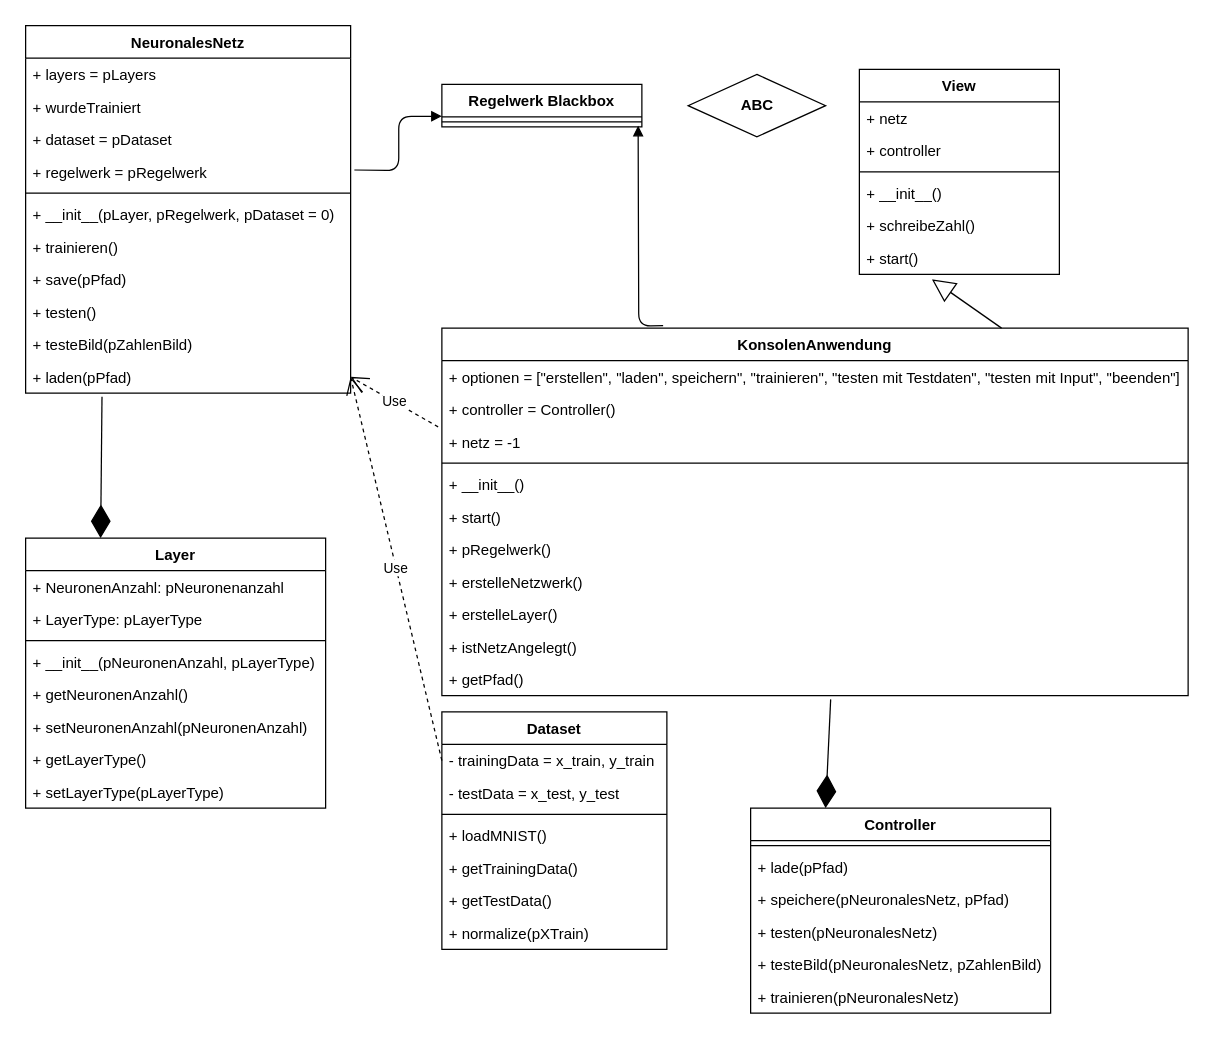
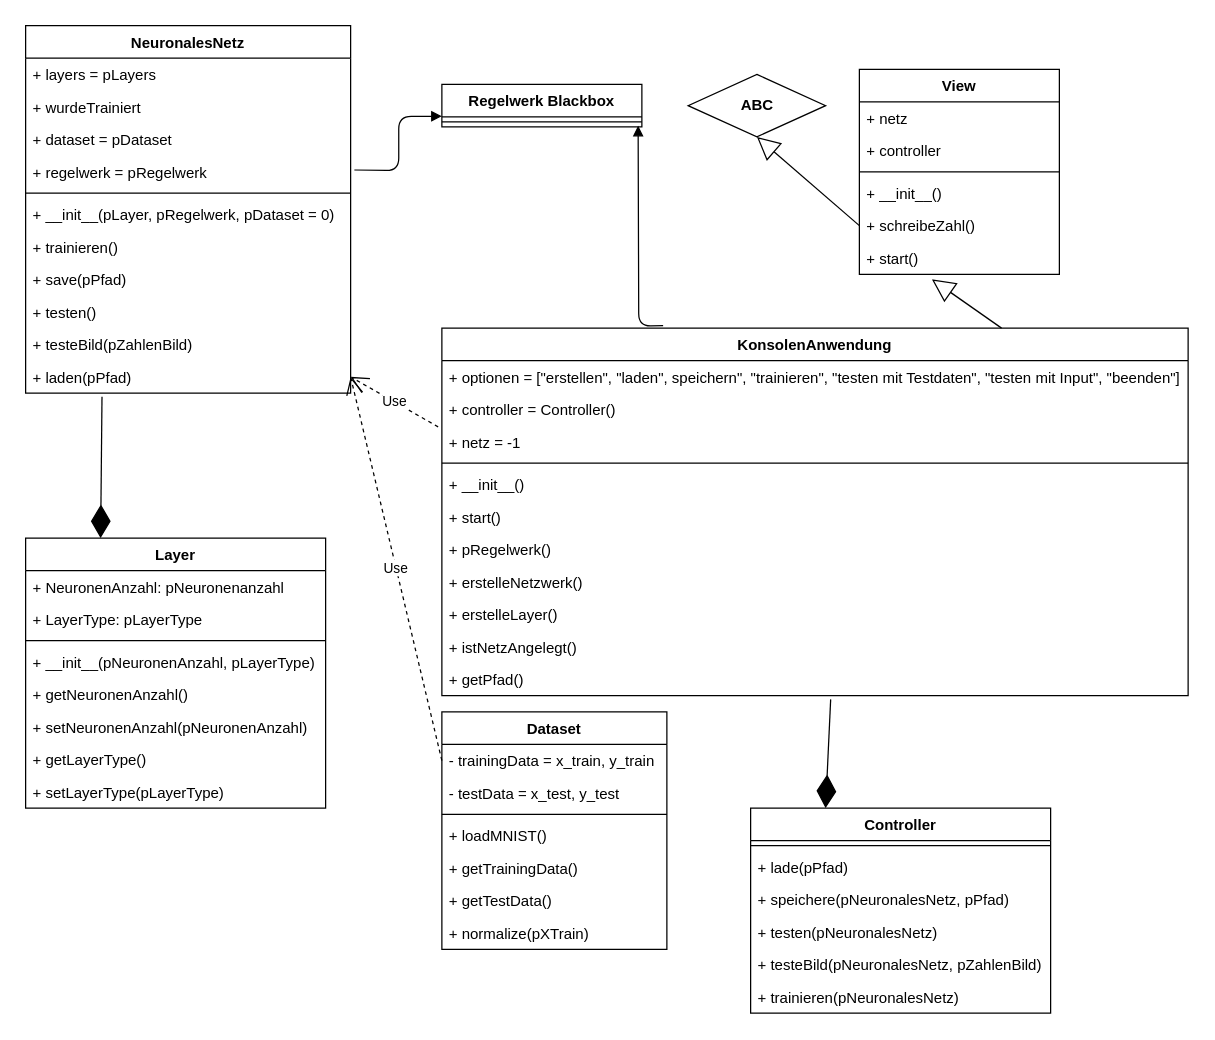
  <mxCell id="0" />
  <mxCell id="1" parent="0" />
  <mxCell id="2" value="NeuronalesNetz" style="swimlane;fontStyle=1;align=center;verticalAlign=top;childLayout=stackLayout;horizontal=1;startSize=26;horizontalStack=0;resizeParent=1;resizeParentMax=0;resizeLast=0;collapsible=1;marginBottom=0;" parent="1" vertex="1"><mxGeometry width="260" height="294" as="geometry" x="20" y="20" /></mxCell>
  <mxCell id="3" value="+ layers = pLayers" style="text;strokeColor=none;fillColor=none;align=left;verticalAlign=top;spacingLeft=4;spacingRight=4;overflow=hidden;rotatable=0;points=[[0,0.5],[1,0.5]];portConstraint=eastwest;" parent="2" vertex="1"><mxGeometry y="26" width="260" height="26" as="geometry" /></mxCell>
  <mxCell id="4" value="+ wurdeTrainiert" style="text;strokeColor=none;fillColor=none;align=left;verticalAlign=top;spacingLeft=4;spacingRight=4;overflow=hidden;rotatable=0;points=[[0,0.5],[1,0.5]];portConstraint=eastwest;" parent="2" vertex="1"><mxGeometry y="52" width="260" height="26" as="geometry" /></mxCell>
  <mxCell id="5" value="+ dataset = pDataset" style="text;strokeColor=none;fillColor=none;align=left;verticalAlign=top;spacingLeft=4;spacingRight=4;overflow=hidden;rotatable=0;points=[[0,0.5],[1,0.5]];portConstraint=eastwest;" parent="2" vertex="1"><mxGeometry y="78" width="260" height="26" as="geometry" /></mxCell>
  <mxCell id="6" value="+ regelwerk = pRegelwerk" style="text;strokeColor=none;fillColor=none;align=left;verticalAlign=top;spacingLeft=4;spacingRight=4;overflow=hidden;rotatable=0;points=[[0,0.5],[1,0.5]];portConstraint=eastwest;" parent="2" vertex="1"><mxGeometry y="104" width="260" height="26" as="geometry" /></mxCell>
  <mxCell id="7" value="" style="line;strokeWidth=1;fillColor=none;align=left;verticalAlign=middle;spacingTop=-1;spacingLeft=3;spacingRight=3;rotatable=0;labelPosition=right;points=[];portConstraint=eastwest;" parent="2" vertex="1"><mxGeometry y="130" width="260" height="8" as="geometry" /></mxCell>
  <mxCell id="8" value="+ __init__(pLayer, pRegelwerk, pDataset = 0)" style="text;strokeColor=none;fillColor=none;align=left;verticalAlign=top;spacingLeft=4;spacingRight=4;overflow=hidden;rotatable=0;points=[[0,0.5],[1,0.5]];portConstraint=eastwest;" parent="2" vertex="1"><mxGeometry y="138" width="260" height="26" as="geometry" /></mxCell>
  <mxCell id="9" value="+ trainieren()" style="text;strokeColor=none;fillColor=none;align=left;verticalAlign=top;spacingLeft=4;spacingRight=4;overflow=hidden;rotatable=0;points=[[0,0.5],[1,0.5]];portConstraint=eastwest;" parent="2" vertex="1"><mxGeometry y="164" width="260" height="26" as="geometry" /></mxCell>
  <mxCell id="10" value="+ save(pPfad)" style="text;strokeColor=none;fillColor=none;align=left;verticalAlign=top;spacingLeft=4;spacingRight=4;overflow=hidden;rotatable=0;points=[[0,0.5],[1,0.5]];portConstraint=eastwest;" parent="2" vertex="1"><mxGeometry y="190" width="260" height="26" as="geometry" /></mxCell>
  <mxCell id="11" value="+ testen()" style="text;strokeColor=none;fillColor=none;align=left;verticalAlign=top;spacingLeft=4;spacingRight=4;overflow=hidden;rotatable=0;points=[[0,0.5],[1,0.5]];portConstraint=eastwest;" parent="2" vertex="1"><mxGeometry y="216" width="260" height="26" as="geometry" /></mxCell>
  <mxCell id="12" value="+ testeBild(pZahlenBild)" style="text;strokeColor=none;fillColor=none;align=left;verticalAlign=top;spacingLeft=4;spacingRight=4;overflow=hidden;rotatable=0;points=[[0,0.5],[1,0.5]];portConstraint=eastwest;" vertex="1" parent="2"><mxGeometry y="242" width="260" height="26" as="geometry" /></mxCell>
  <mxCell id="13" value="+ laden(pPfad)" style="text;strokeColor=none;fillColor=none;align=left;verticalAlign=top;spacingLeft=4;spacingRight=4;overflow=hidden;rotatable=0;points=[[0,0.5],[1,0.5]];portConstraint=eastwest;" parent="2" vertex="1"><mxGeometry y="268" width="260" height="26" as="geometry" /></mxCell>
  <mxCell id="14" value="Layer" style="swimlane;fontStyle=1;align=center;verticalAlign=top;childLayout=stackLayout;horizontal=1;startSize=26;horizontalStack=0;resizeParent=1;resizeParentMax=0;resizeLast=0;collapsible=1;marginBottom=0;" parent="1" vertex="1"><mxGeometry y="430" width="240" height="216" as="geometry" x="20" /></mxCell>
  <mxCell id="15" value="+ NeuronenAnzahl: pNeuronenanzahl" style="text;strokeColor=none;fillColor=none;align=left;verticalAlign=top;spacingLeft=4;spacingRight=4;overflow=hidden;rotatable=0;points=[[0,0.5],[1,0.5]];portConstraint=eastwest;" parent="14" vertex="1"><mxGeometry y="26" width="240" height="26" as="geometry" /></mxCell>
  <mxCell id="16" value="+ LayerType: pLayerType" style="text;strokeColor=none;fillColor=none;align=left;verticalAlign=top;spacingLeft=4;spacingRight=4;overflow=hidden;rotatable=0;points=[[0,0.5],[1,0.5]];portConstraint=eastwest;" parent="14" vertex="1"><mxGeometry y="52" width="240" height="26" as="geometry" /></mxCell>
  <mxCell id="17" value="" style="line;strokeWidth=1;fillColor=none;align=left;verticalAlign=middle;spacingTop=-1;spacingLeft=3;spacingRight=3;rotatable=0;labelPosition=right;points=[];portConstraint=eastwest;" parent="14" vertex="1"><mxGeometry y="78" width="240" height="8" as="geometry" /></mxCell>
  <mxCell id="18" value="+ __init__(pNeuronenAnzahl, pLayerType)" style="text;strokeColor=none;fillColor=none;align=left;verticalAlign=top;spacingLeft=4;spacingRight=4;overflow=hidden;rotatable=0;points=[[0,0.5],[1,0.5]];portConstraint=eastwest;" parent="14" vertex="1"><mxGeometry y="86" width="240" height="26" as="geometry" /></mxCell>
  <mxCell id="19" value="+ getNeuronenAnzahl()" style="text;strokeColor=none;fillColor=none;align=left;verticalAlign=top;spacingLeft=4;spacingRight=4;overflow=hidden;rotatable=0;points=[[0,0.5],[1,0.5]];portConstraint=eastwest;" parent="14" vertex="1"><mxGeometry y="112" width="240" height="26" as="geometry" /></mxCell>
  <mxCell id="20" value="+ setNeuronenAnzahl(pNeuronenAnzahl)" style="text;strokeColor=none;fillColor=none;align=left;verticalAlign=top;spacingLeft=4;spacingRight=4;overflow=hidden;rotatable=0;points=[[0,0.5],[1,0.5]];portConstraint=eastwest;" parent="14" vertex="1"><mxGeometry y="138" width="240" height="26" as="geometry" /></mxCell>
  <mxCell id="21" value="+ getLayerType()" style="text;strokeColor=none;fillColor=none;align=left;verticalAlign=top;spacingLeft=4;spacingRight=4;overflow=hidden;rotatable=0;points=[[0,0.5],[1,0.5]];portConstraint=eastwest;" parent="14" vertex="1"><mxGeometry y="164" width="240" height="26" as="geometry" /></mxCell>
  <mxCell id="22" value="+ setLayerType(pLayerType)" style="text;strokeColor=none;fillColor=none;align=left;verticalAlign=top;spacingLeft=4;spacingRight=4;overflow=hidden;rotatable=0;points=[[0,0.5],[1,0.5]];portConstraint=eastwest;" parent="14" vertex="1"><mxGeometry y="190" width="240" height="26" as="geometry" /></mxCell>
  <mxCell id="23" value="" style="endArrow=diamondThin;endFill=1;endSize=24;html=1;entryX=0.25;entryY=0;entryDx=0;entryDy=0;exitX=0.235;exitY=1.115;exitDx=0;exitDy=0;exitPerimeter=0;" parent="1" source="13" target="14" edge="1"><mxGeometry width="160" relative="1" as="geometry"><mxPoint x="420" y="100" as="sourcePoint" /><mxPoint x="580" y="100" as="targetPoint" /></mxGeometry></mxCell>
  <mxCell id="24" value="Regelwerk Blackbox" style="swimlane;fontStyle=1;align=center;verticalAlign=top;childLayout=stackLayout;horizontal=1;startSize=26;horizontalStack=0;resizeParent=1;resizeParentMax=0;resizeLast=0;collapsible=1;marginBottom=0;" parent="1" vertex="1"><mxGeometry x="353" y="67" width="160" height="34" as="geometry" /></mxCell>
  <mxCell id="25" value="" style="line;strokeWidth=1;fillColor=none;align=left;verticalAlign=middle;spacingTop=-1;spacingLeft=3;spacingRight=3;rotatable=0;labelPosition=right;points=[];portConstraint=eastwest;" parent="24" vertex="1"><mxGeometry y="26" width="160" height="8" as="geometry" /></mxCell>
  <mxCell id="26" value="" style="endArrow=block;endFill=1;html=1;edgeStyle=orthogonalEdgeStyle;align=left;verticalAlign=top;entryX=0;entryY=0.75;entryDx=0;entryDy=0;" parent="24" target="24" edge="1"><mxGeometry x="-1" relative="1" as="geometry"><mxPoint x="-70" y="68.5" as="sourcePoint" /><mxPoint y="73" as="targetPoint" /></mxGeometry></mxCell>
  <mxCell id="27" value="" style="resizable=0;html=1;align=left;verticalAlign=bottom;labelBackgroundColor=#ffffff;fontSize=10;" parent="26" connectable="0" vertex="1"><mxGeometry x="-1" relative="1" as="geometry" /></mxCell>
  <mxCell id="28" value="" style="endArrow=block;endFill=1;html=1;edgeStyle=orthogonalEdgeStyle;align=left;verticalAlign=top;exitX=0.973;exitY=0;exitDx=0;exitDy=0;exitPerimeter=0;" parent="1" edge="1"><mxGeometry x="-1" relative="1" as="geometry"><mxPoint x="530" y="260" as="sourcePoint" /><mxPoint x="510" y="100" as="targetPoint" /></mxGeometry></mxCell>
  <mxCell id="29" value="Use" style="endArrow=open;endSize=12;dashed=1;html=1;entryX=1;entryY=0.5;entryDx=0;entryDy=0;exitX=0;exitY=0.5;exitDx=0;exitDy=0;" parent="1" target="13" edge="1"><mxGeometry width="160" relative="1" as="geometry"><mxPoint x="350" y="341" as="sourcePoint" /><mxPoint x="350" y="330" as="targetPoint" /></mxGeometry></mxCell>
  <mxCell id="30" value="Dataset" style="swimlane;fontStyle=1;align=center;verticalAlign=top;childLayout=stackLayout;horizontal=1;startSize=26;horizontalStack=0;resizeParent=1;resizeParentMax=0;resizeLast=0;collapsible=1;marginBottom=0;" parent="1" vertex="1"><mxGeometry x="353" y="569" width="180" height="190" as="geometry" /></mxCell>
  <mxCell id="31" value="- trainingData = x_train, y_train" style="text;strokeColor=none;fillColor=none;align=left;verticalAlign=top;spacingLeft=4;spacingRight=4;overflow=hidden;rotatable=0;points=[[0,0.5],[1,0.5]];portConstraint=eastwest;" parent="30" vertex="1"><mxGeometry y="26" width="180" height="26" as="geometry" /></mxCell>
  <mxCell id="32" value="- testData = x_test, y_test" style="text;strokeColor=none;fillColor=none;align=left;verticalAlign=top;spacingLeft=4;spacingRight=4;overflow=hidden;rotatable=0;points=[[0,0.5],[1,0.5]];portConstraint=eastwest;" parent="30" vertex="1"><mxGeometry y="52" width="180" height="26" as="geometry" /></mxCell>
  <mxCell id="33" value="" style="line;strokeWidth=1;fillColor=none;align=left;verticalAlign=middle;spacingTop=-1;spacingLeft=3;spacingRight=3;rotatable=0;labelPosition=right;points=[];portConstraint=eastwest;" parent="30" vertex="1"><mxGeometry y="78" width="180" height="8" as="geometry" /></mxCell>
  <mxCell id="34" value="+ loadMNIST()" style="text;strokeColor=none;fillColor=none;align=left;verticalAlign=top;spacingLeft=4;spacingRight=4;overflow=hidden;rotatable=0;points=[[0,0.5],[1,0.5]];portConstraint=eastwest;" parent="30" vertex="1"><mxGeometry y="86" width="180" height="26" as="geometry" /></mxCell>
  <mxCell id="35" value="+ getTrainingData()" style="text;strokeColor=none;fillColor=none;align=left;verticalAlign=top;spacingLeft=4;spacingRight=4;overflow=hidden;rotatable=0;points=[[0,0.5],[1,0.5]];portConstraint=eastwest;" parent="30" vertex="1"><mxGeometry y="112" width="180" height="26" as="geometry" /></mxCell>
  <mxCell id="36" value="+ getTestData()" style="text;strokeColor=none;fillColor=none;align=left;verticalAlign=top;spacingLeft=4;spacingRight=4;overflow=hidden;rotatable=0;points=[[0,0.5],[1,0.5]];portConstraint=eastwest;" parent="30" vertex="1"><mxGeometry y="138" width="180" height="26" as="geometry" /></mxCell>
  <mxCell id="37" value="+ normalize(pXTrain)" style="text;strokeColor=none;fillColor=none;align=left;verticalAlign=top;spacingLeft=4;spacingRight=4;overflow=hidden;rotatable=0;points=[[0,0.5],[1,0.5]];portConstraint=eastwest;" parent="30" vertex="1"><mxGeometry y="164" width="180" height="26" as="geometry" /></mxCell>
  <mxCell id="38" value="Use" style="endArrow=open;endSize=12;dashed=1;html=1;entryX=1;entryY=0.5;entryDx=0;entryDy=0;exitX=0;exitY=0.5;exitDx=0;exitDy=0;" parent="1" source="31" target="13" edge="1"><mxGeometry width="160" relative="1" as="geometry"><mxPoint x="350" y="480" as="sourcePoint" /><mxPoint x="510" y="480" as="targetPoint" /></mxGeometry></mxCell>
  <mxCell id="39" value="KonsolenAnwendung" style="swimlane;fontStyle=1;align=center;verticalAlign=top;childLayout=stackLayout;horizontal=1;startSize=26;horizontalStack=0;resizeParent=1;resizeParentMax=0;resizeLast=0;collapsible=1;marginBottom=0;" parent="1" vertex="1"><mxGeometry x="353" y="262" width="597" height="294" as="geometry" /></mxCell>
  <mxCell id="40" value="+ optionen = [&quot;erstellen&quot;, &quot;laden&quot;, speichern&quot;, &quot;trainieren&quot;, &quot;testen mit Testdaten&quot;, &quot;testen mit Input&quot;, &quot;beenden&quot;]" style="text;strokeColor=none;fillColor=none;align=left;verticalAlign=top;spacingLeft=4;spacingRight=4;overflow=hidden;rotatable=0;points=[[0,0.5],[1,0.5]];portConstraint=eastwest;" parent="39" vertex="1"><mxGeometry y="26" width="597" height="26" as="geometry" /></mxCell>
  <mxCell id="41" value="+ controller = Controller()" style="text;strokeColor=none;fillColor=none;align=left;verticalAlign=top;spacingLeft=4;spacingRight=4;overflow=hidden;rotatable=0;points=[[0,0.5],[1,0.5]];portConstraint=eastwest;" parent="39" vertex="1"><mxGeometry y="52" width="597" height="26" as="geometry" /></mxCell>
  <mxCell id="42" value="+ netz = -1" style="text;strokeColor=none;fillColor=none;align=left;verticalAlign=top;spacingLeft=4;spacingRight=4;overflow=hidden;rotatable=0;points=[[0,0.5],[1,0.5]];portConstraint=eastwest;" parent="39" vertex="1"><mxGeometry y="78" width="597" height="26" as="geometry" /></mxCell>
  <mxCell id="43" value="" style="line;strokeWidth=1;fillColor=none;align=left;verticalAlign=middle;spacingTop=-1;spacingLeft=3;spacingRight=3;rotatable=0;labelPosition=right;points=[];portConstraint=eastwest;" parent="39" vertex="1"><mxGeometry y="104" width="597" height="8" as="geometry" /></mxCell>
  <mxCell id="44" value="+ __init__()" style="text;strokeColor=none;fillColor=none;align=left;verticalAlign=top;spacingLeft=4;spacingRight=4;overflow=hidden;rotatable=0;points=[[0,0.5],[1,0.5]];portConstraint=eastwest;" parent="39" vertex="1"><mxGeometry y="112" width="597" height="26" as="geometry" /></mxCell>
  <mxCell id="45" value="+ start()" style="text;strokeColor=none;fillColor=none;align=left;verticalAlign=top;spacingLeft=4;spacingRight=4;overflow=hidden;rotatable=0;points=[[0,0.5],[1,0.5]];portConstraint=eastwest;" parent="39" vertex="1"><mxGeometry y="138" width="597" height="26" as="geometry" /></mxCell>
  <mxCell id="46" value="+ pRegelwerk()" style="text;strokeColor=none;fillColor=none;align=left;verticalAlign=top;spacingLeft=4;spacingRight=4;overflow=hidden;rotatable=0;points=[[0,0.5],[1,0.5]];portConstraint=eastwest;" parent="39" vertex="1"><mxGeometry y="164" width="597" height="26" as="geometry" /></mxCell>
  <mxCell id="47" value="+ erstelleNetzwerk()" style="text;strokeColor=none;fillColor=none;align=left;verticalAlign=top;spacingLeft=4;spacingRight=4;overflow=hidden;rotatable=0;points=[[0,0.5],[1,0.5]];portConstraint=eastwest;" parent="39" vertex="1"><mxGeometry y="190" width="597" height="26" as="geometry" /></mxCell>
  <mxCell id="48" value="+ erstelleLayer()" style="text;strokeColor=none;fillColor=none;align=left;verticalAlign=top;spacingLeft=4;spacingRight=4;overflow=hidden;rotatable=0;points=[[0,0.5],[1,0.5]];portConstraint=eastwest;" parent="39" vertex="1"><mxGeometry y="216" width="597" height="26" as="geometry" /></mxCell>
  <mxCell id="49" value="+ istNetzAngelegt()" style="text;strokeColor=none;fillColor=none;align=left;verticalAlign=top;spacingLeft=4;spacingRight=4;overflow=hidden;rotatable=0;points=[[0,0.5],[1,0.5]];portConstraint=eastwest;" parent="39" vertex="1"><mxGeometry y="242" width="597" height="26" as="geometry" /></mxCell>
  <mxCell id="50" value="+ getPfad()" style="text;strokeColor=none;fillColor=none;align=left;verticalAlign=top;spacingLeft=4;spacingRight=4;overflow=hidden;rotatable=0;points=[[0,0.5],[1,0.5]];portConstraint=eastwest;" parent="39" vertex="1"><mxGeometry y="268" width="597" height="26" as="geometry" /></mxCell>
  <mxCell id="51" value="Controller" style="swimlane;fontStyle=1;align=center;verticalAlign=top;childLayout=stackLayout;horizontal=1;startSize=26;horizontalStack=0;resizeParent=1;resizeParentMax=0;resizeLast=0;collapsible=1;marginBottom=0;" parent="1" vertex="1"><mxGeometry x="600" y="646" width="240" height="164" as="geometry" /></mxCell>
  <mxCell id="52" value="" style="line;strokeWidth=1;fillColor=none;align=left;verticalAlign=middle;spacingTop=-1;spacingLeft=3;spacingRight=3;rotatable=0;labelPosition=right;points=[];portConstraint=eastwest;" parent="51" vertex="1"><mxGeometry y="26" width="240" height="8" as="geometry" /></mxCell>
  <mxCell id="53" value="+ lade(pPfad)" style="text;strokeColor=none;fillColor=none;align=left;verticalAlign=top;spacingLeft=4;spacingRight=4;overflow=hidden;rotatable=0;points=[[0,0.5],[1,0.5]];portConstraint=eastwest;" parent="51" vertex="1"><mxGeometry y="34" width="240" height="26" as="geometry" /></mxCell>
  <mxCell id="54" value="+ speichere(pNeuronalesNetz, pPfad)" style="text;strokeColor=none;fillColor=none;align=left;verticalAlign=top;spacingLeft=4;spacingRight=4;overflow=hidden;rotatable=0;points=[[0,0.5],[1,0.5]];portConstraint=eastwest;" parent="51" vertex="1"><mxGeometry y="60" width="240" height="26" as="geometry" /></mxCell>
  <mxCell id="55" value="+ testen(pNeuronalesNetz)" style="text;strokeColor=none;fillColor=none;align=left;verticalAlign=top;spacingLeft=4;spacingRight=4;overflow=hidden;rotatable=0;points=[[0,0.5],[1,0.5]];portConstraint=eastwest;" parent="51" vertex="1"><mxGeometry y="86" width="240" height="26" as="geometry" /></mxCell>
  <mxCell id="56" value="+ testeBild(pNeuronalesNetz, pZahlenBild)" style="text;strokeColor=none;fillColor=none;align=left;verticalAlign=top;spacingLeft=4;spacingRight=4;overflow=hidden;rotatable=0;points=[[0,0.5],[1,0.5]];portConstraint=eastwest;" vertex="1" parent="51"><mxGeometry y="112" width="240" height="26" as="geometry" /></mxCell>
  <mxCell id="57" value="+ trainieren(pNeuronalesNetz)" style="text;strokeColor=none;fillColor=none;align=left;verticalAlign=top;spacingLeft=4;spacingRight=4;overflow=hidden;rotatable=0;points=[[0,0.5],[1,0.5]];portConstraint=eastwest;" parent="51" vertex="1"><mxGeometry y="138" width="240" height="26" as="geometry" /></mxCell>
  <mxCell id="58" value="" style="endArrow=diamondThin;endFill=1;endSize=24;html=1;exitX=0.521;exitY=1.115;exitDx=0;exitDy=0;exitPerimeter=0;entryX=0.25;entryY=0;entryDx=0;entryDy=0;" parent="1" source="50" target="51" edge="1"><mxGeometry width="160" relative="1" as="geometry"><mxPoint x="540" y="639.5" as="sourcePoint" /><mxPoint x="700" y="639.5" as="targetPoint" /></mxGeometry></mxCell>
  <mxCell id="59" value="View" style="swimlane;fontStyle=1;align=center;verticalAlign=top;childLayout=stackLayout;horizontal=1;startSize=26;horizontalStack=0;resizeParent=1;resizeParentMax=0;resizeLast=0;collapsible=1;marginBottom=0;" vertex="1" parent="1"><mxGeometry x="687" y="55" width="160" height="164" as="geometry" /></mxCell>
  <mxCell id="60" value="+ netz" style="text;strokeColor=none;fillColor=none;align=left;verticalAlign=top;spacingLeft=4;spacingRight=4;overflow=hidden;rotatable=0;points=[[0,0.5],[1,0.5]];portConstraint=eastwest;" vertex="1" parent="59"><mxGeometry y="26" width="160" height="26" as="geometry" /></mxCell>
  <mxCell id="61" value="+ controller" style="text;strokeColor=none;fillColor=none;align=left;verticalAlign=top;spacingLeft=4;spacingRight=4;overflow=hidden;rotatable=0;points=[[0,0.5],[1,0.5]];portConstraint=eastwest;" vertex="1" parent="59"><mxGeometry y="52" width="160" height="26" as="geometry" /></mxCell>
  <mxCell id="62" value="" style="line;strokeWidth=1;fillColor=none;align=left;verticalAlign=middle;spacingTop=-1;spacingLeft=3;spacingRight=3;rotatable=0;labelPosition=right;points=[];portConstraint=eastwest;" vertex="1" parent="59"><mxGeometry y="78" width="160" height="8" as="geometry" /></mxCell>
  <mxCell id="63" value="+ __init__()" style="text;strokeColor=none;fillColor=none;align=left;verticalAlign=top;spacingLeft=4;spacingRight=4;overflow=hidden;rotatable=0;points=[[0,0.5],[1,0.5]];portConstraint=eastwest;" vertex="1" parent="59"><mxGeometry y="86" width="160" height="26" as="geometry" /></mxCell>
  <mxCell id="64" value="+ schreibeZahl()" style="text;strokeColor=none;fillColor=none;align=left;verticalAlign=top;spacingLeft=4;spacingRight=4;overflow=hidden;rotatable=0;points=[[0,0.5],[1,0.5]];portConstraint=eastwest;" vertex="1" parent="59"><mxGeometry y="112" width="160" height="26" as="geometry" /></mxCell>
  <mxCell id="65" value="+ start()" style="text;strokeColor=none;fillColor=none;align=left;verticalAlign=top;spacingLeft=4;spacingRight=4;overflow=hidden;rotatable=0;points=[[0,0.5],[1,0.5]];portConstraint=eastwest;" vertex="1" parent="59"><mxGeometry y="138" width="160" height="26" as="geometry" /></mxCell>
  <mxCell id="66" value="" style="endArrow=block;endSize=16;endFill=0;html=1;entryX=0.363;entryY=1.154;entryDx=0;entryDy=0;entryPerimeter=0;exitX=0.75;exitY=0;exitDx=0;exitDy=0;" edge="1" parent="1" source="39" target="65"><mxGeometry width="160" relative="1" as="geometry"><mxPoint x="740" y="260" as="sourcePoint" /><mxPoint x="900" y="260" as="targetPoint" /></mxGeometry></mxCell>
  <mxCell id="67" value="&lt;b&gt;ABC&lt;/b&gt;" style="rhombus;html=1;" vertex="1" parent="1"><mxGeometry x="550" y="59" width="110" height="50" as="geometry" /></mxCell>
+ <mxCell id="68" value="" style="endArrow=block;endSize=16;endFill=0;html=1;exitX=0;exitY=0.5;exitDx=0;exitDy=0;entryX=0.5;entryY=1;entryDx=0;entryDy=0;" edge="1" parent="1" source="64" target="67"><mxGeometry width="160" relative="1" as="geometry"><mxPoint x="660" y="160" as="sourcePoint" /><mxPoint x="590" y="120" as="targetPoint" /></mxGeometry></mxCell>
